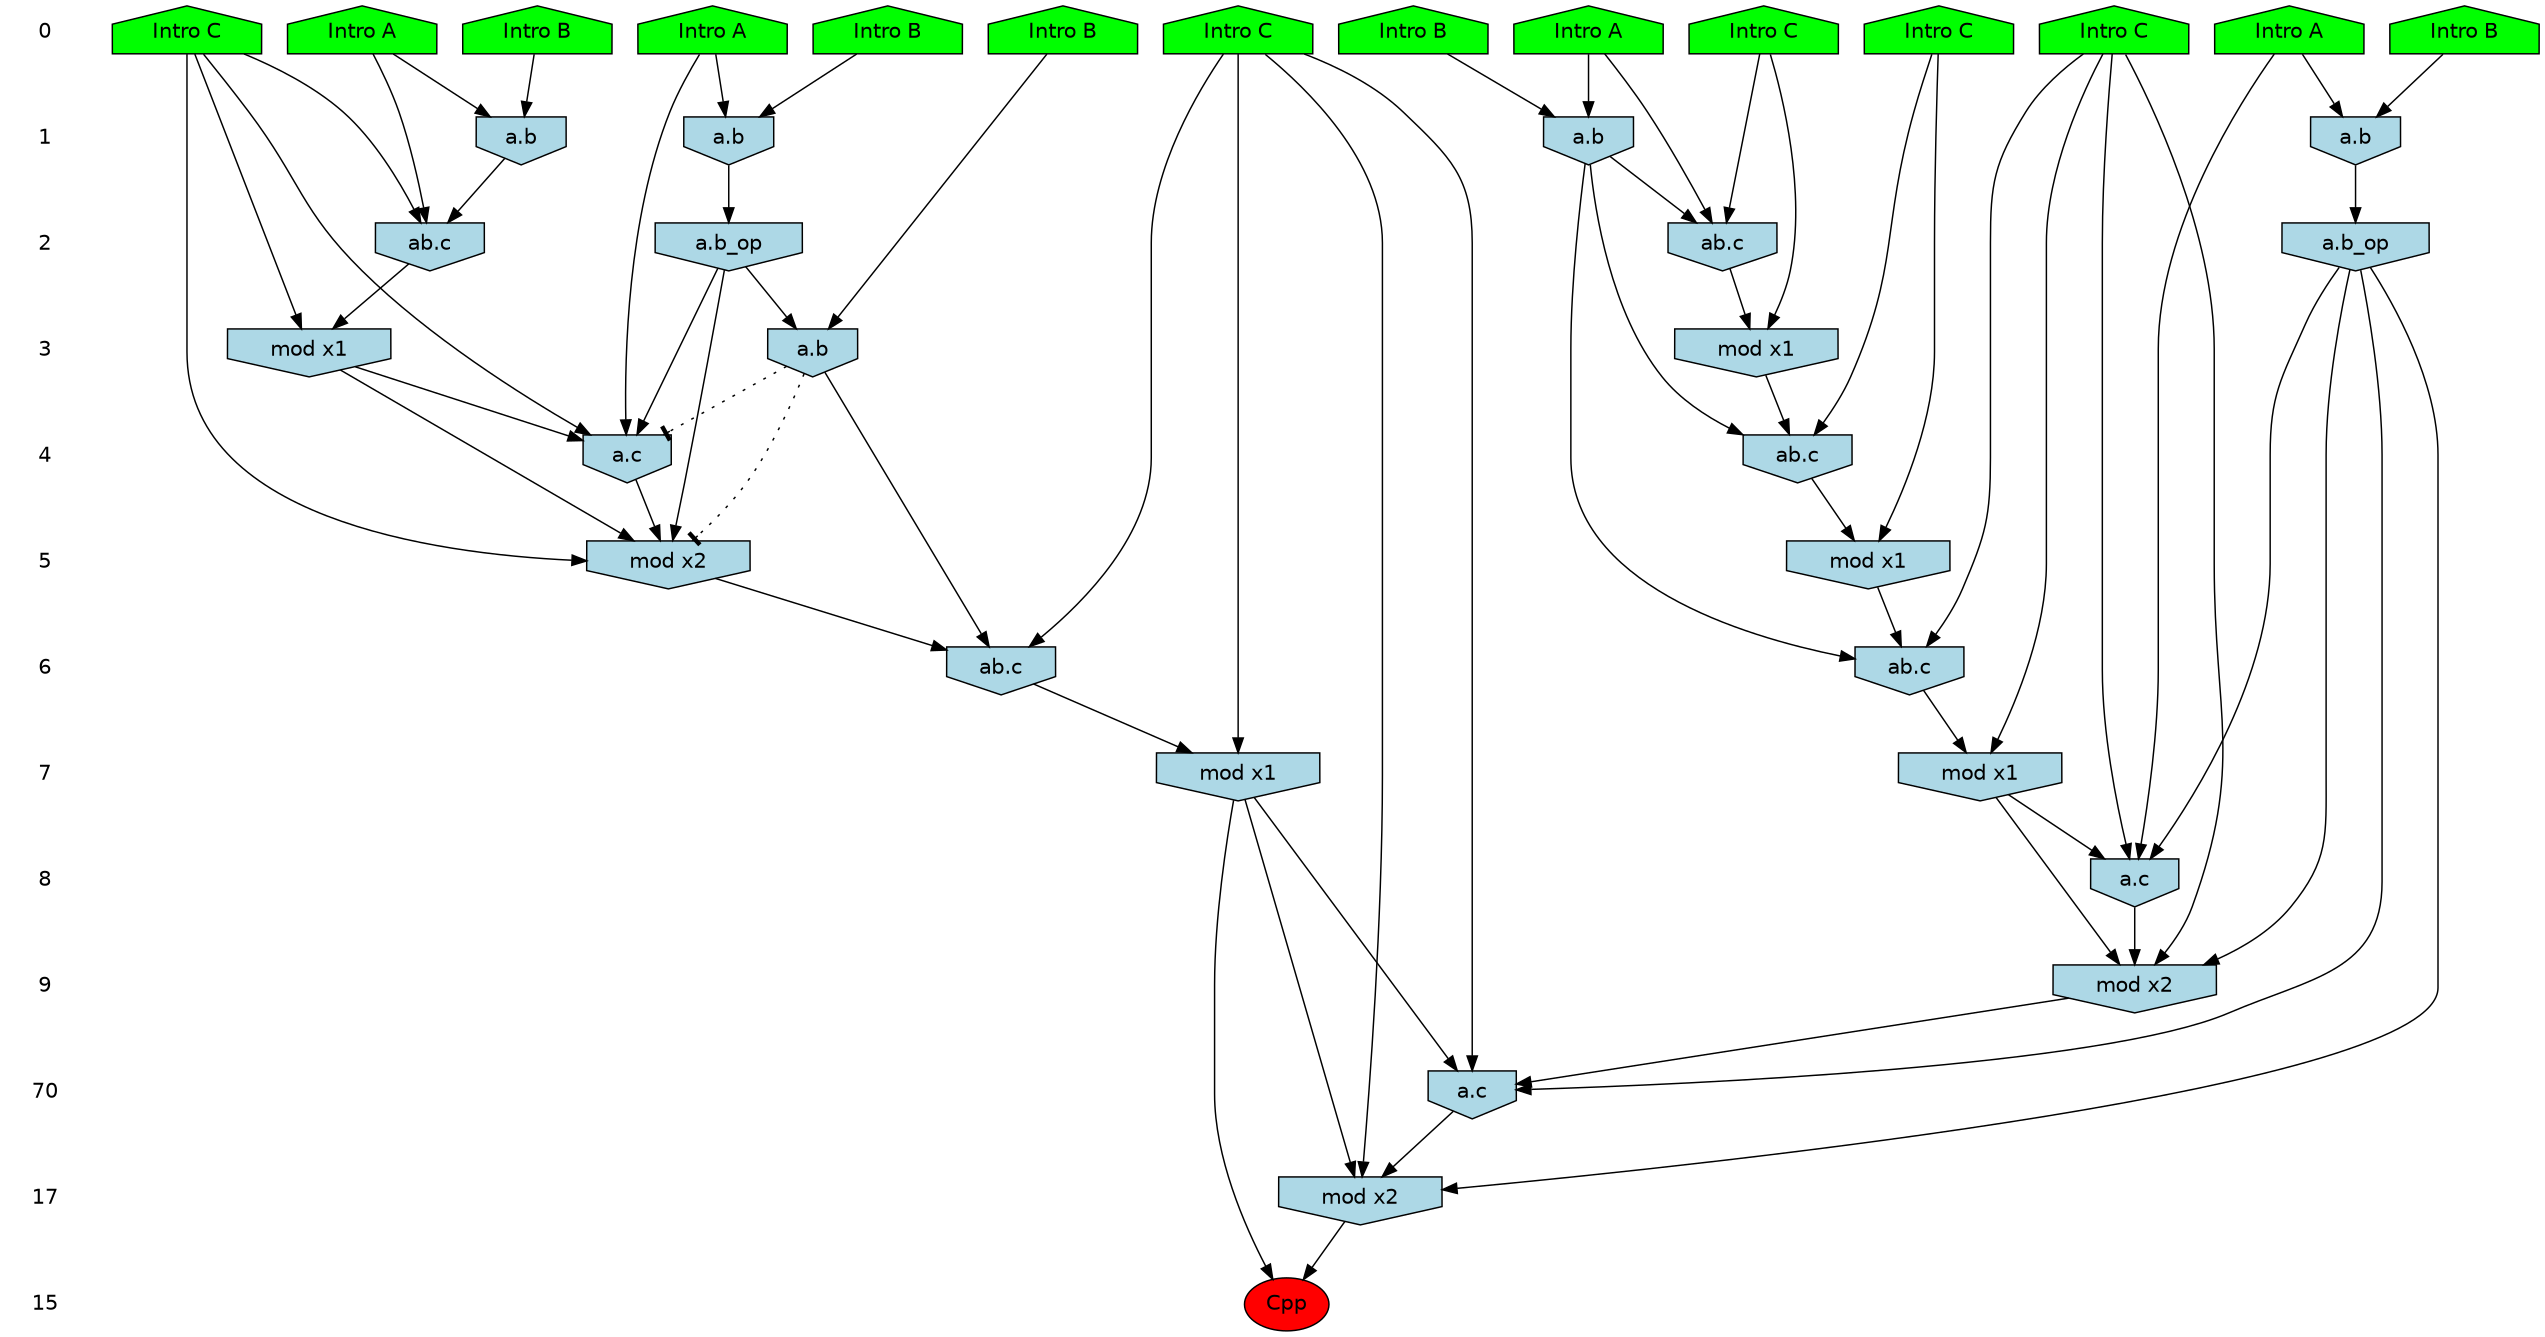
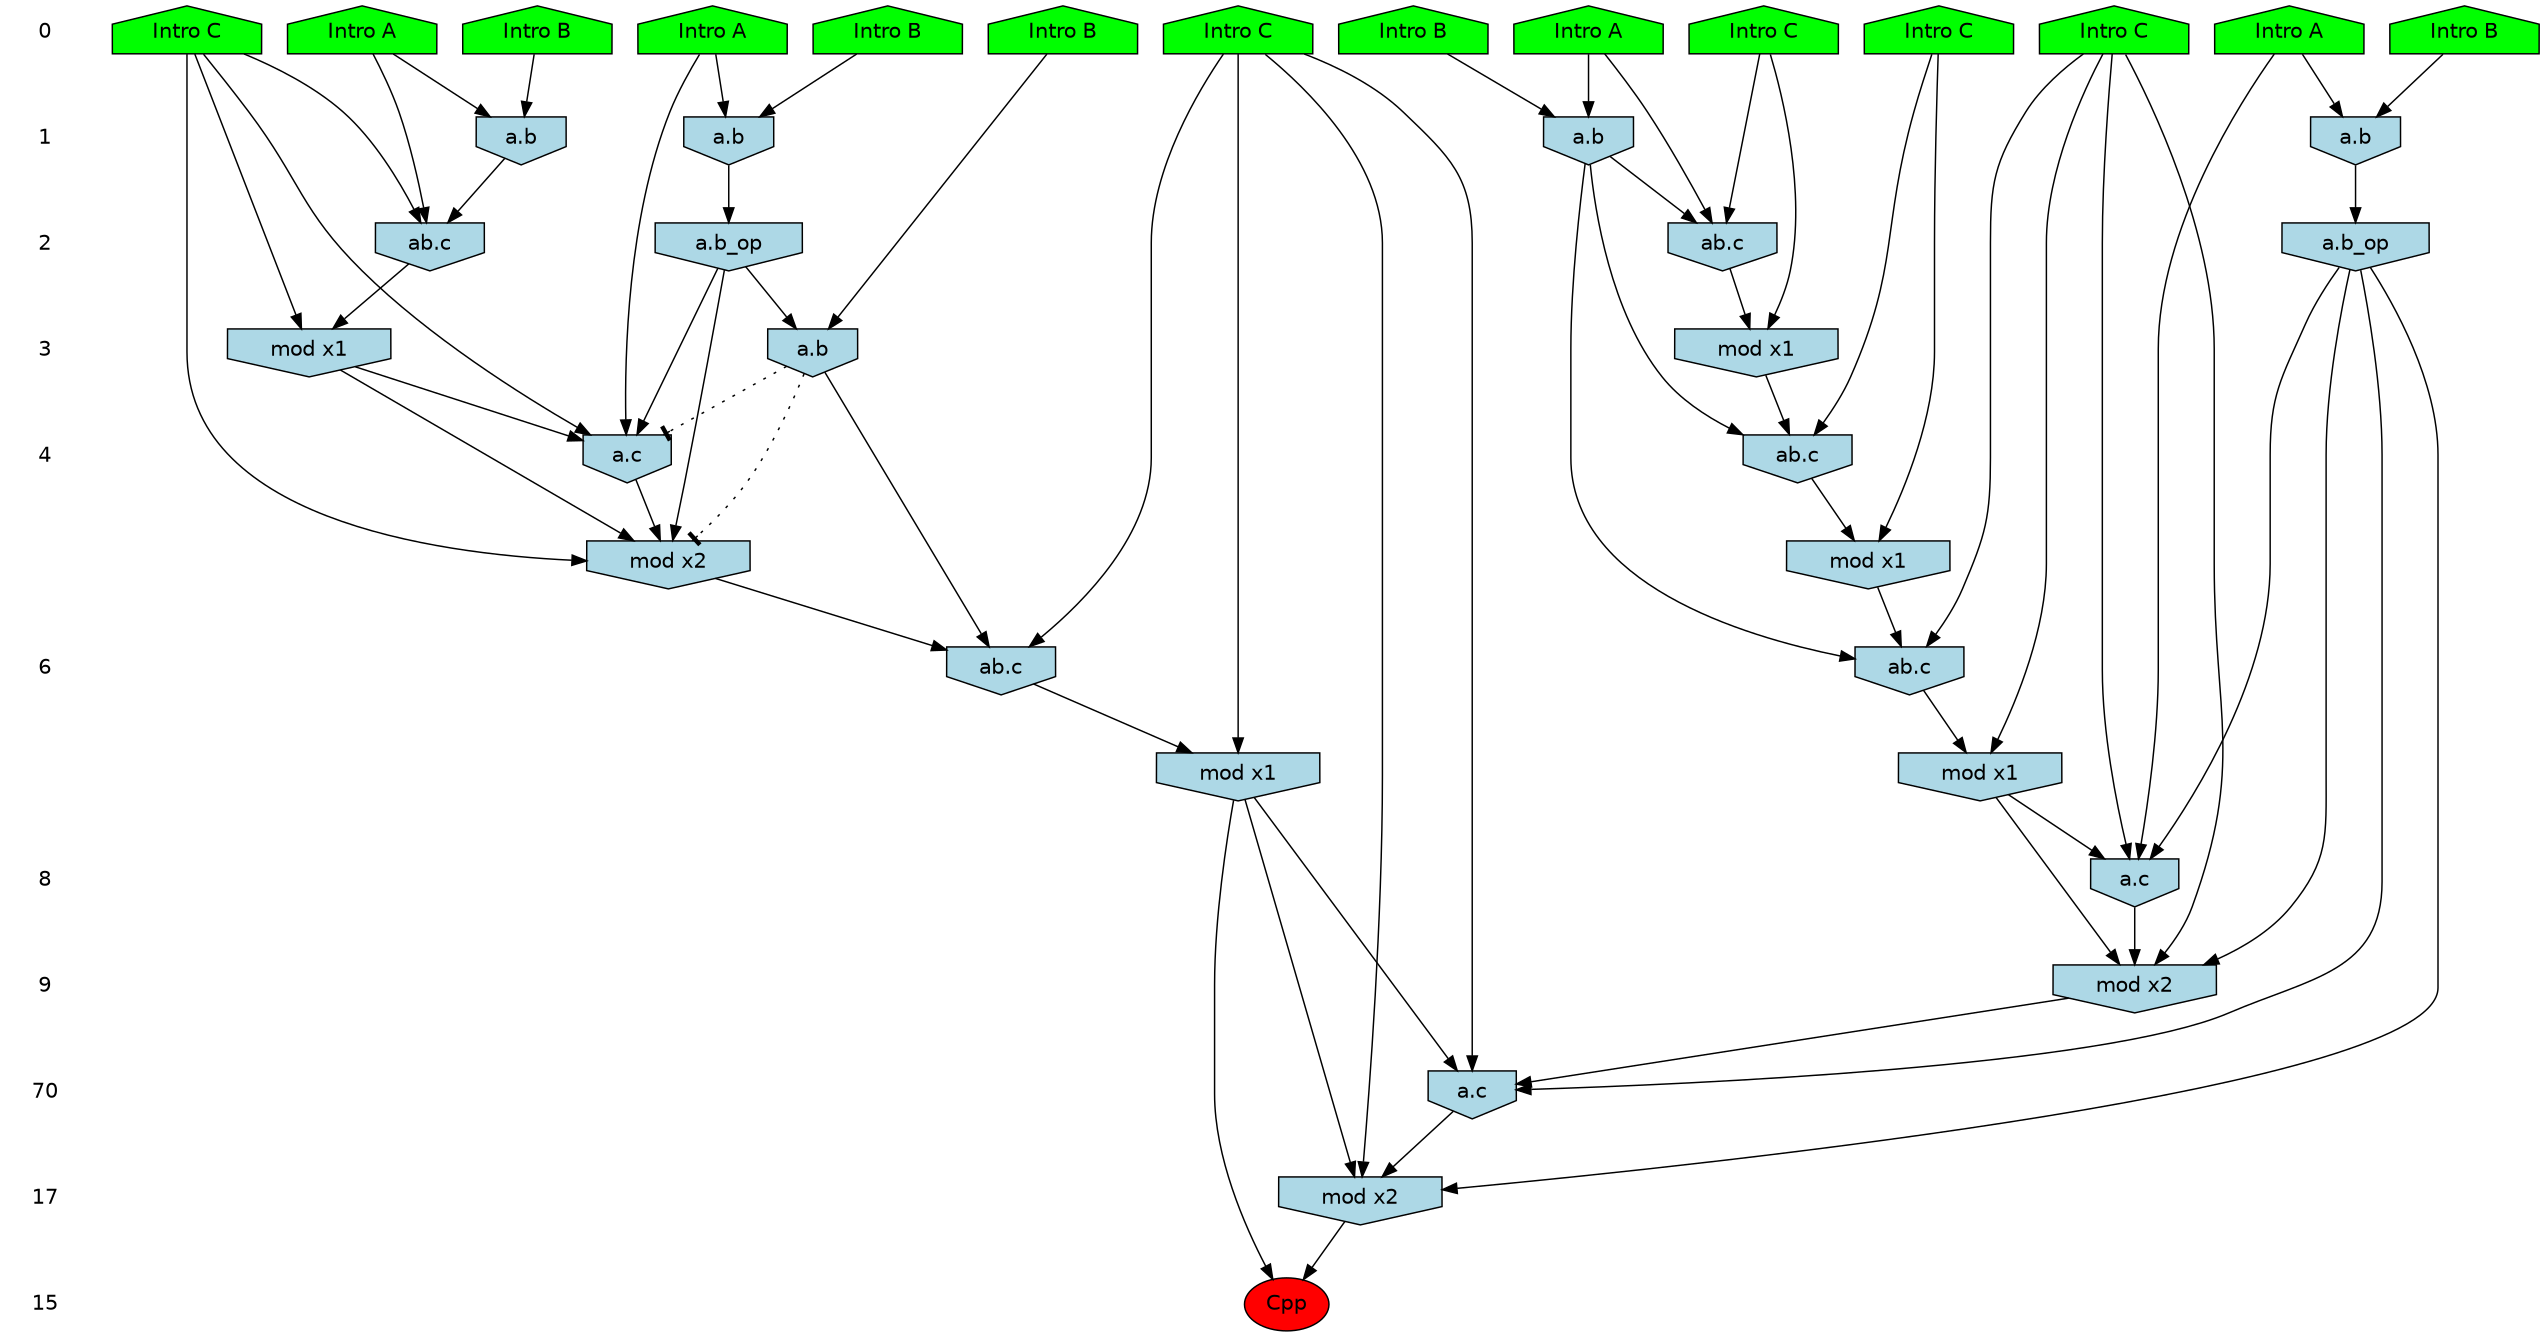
  digraph {
    fontname="DejaVu Sans"
    ranksep=.5
    node [fontname="DejaVu Sans" shape=invhouse fillcolor=lightblue style=filled]
    edge [fontname="DejaVu Sans"]
    0 [shape=plaintext fillcolor="" style=""]
    n2 [fillcolor=green label="Intro B" shape=house]
    n3 [fillcolor=green label="Intro B" shape=house]
    n4 [fillcolor=green label="Intro A" shape=house]
    n5 [fillcolor=green label="Intro A" shape=house]
    n6 [fillcolor=green label="Intro B" shape=house]
    n7 [fillcolor=green label="Intro A" shape=house]
    n8 [fillcolor=green label="Intro A" shape=house]
    n9 [fillcolor=green label="Intro B" shape=house]
    n10 [fillcolor=green label="Intro B" shape=house]
    n11 [fillcolor=green label="Intro C" shape=house]
    n12 [fillcolor=green label="Intro C" shape=house]
    n13 [fillcolor=green label="Intro C" shape=house]
    n14 [fillcolor=green label="Intro C" shape=house]
    n15 [fillcolor=green label="Intro C" shape=house]
    1 [shape=plaintext fillcolor="" style=""]
    n17 [label="a.b"]
    n18 [label="a.b"]
    n19 [label="a.b"]
    n20 [label="a.b"]
    2 [shape=plaintext fillcolor="" style=""]
    n22 [label="ab.c"]
    n23 [label="ab.c"]
    n24 [label="a.b_op"]
    n25 [label="a.b_op"]
    3 [shape=plaintext fillcolor="" style=""]
    n27 [label="mod x1"]
    n28 [label="mod x1"]
    n29 [label="a.b"]
    4 [shape=plaintext fillcolor="" style=""]
    n31 [label="a.c"]
    n32 [label="ab.c"]
-   5 [shape=plaintext fillcolor="" style=""]
    n34 [label="mod x2"]
    n35 [label="mod x1"]
    6 [shape=plaintext fillcolor="" style=""]
    n37 [label="ab.c"]
    n38 [label="ab.c"]
-   7 [shape=plaintext fillcolor="" style=""]
    n40 [label="mod x1"]
    n41 [label="mod x1"]
    8 [shape=plaintext fillcolor="" style=""]
    n43 [label="a.c"]
    9 [shape=plaintext fillcolor="" style=""]
    n45 [label="mod x2"]
    n46 [label=70 shape=plaintext fillcolor="" style=""]
    n47 [label="a.c"]
    n48 [label=17 shape=plaintext fillcolor="" style=""]
    n49 [label="mod x2"]
    n50 [label=15 shape=plaintext fillcolor="" style=""]
    n51 [fillcolor=red label=Cpp shape=""]
    subgraph sub_1 {
      rank=same
      0
      n2
      n3
      n4
      n5
      n6
      n7
      n8
      n9
      n10
      n11
      n12
      n13
      n14
      n15
    }
    subgraph sub_2 {
      rank=same
      1
      n17
      n18
      n19
      n20
    }
    subgraph sub_3 {
      rank=same
      2
      n22
      n23
      n24
      n25
    }
    subgraph sub_4 {
      rank=same
      3
      n27
      n28
      n29
    }
    subgraph sub_5 {
      rank=same
      4
      n31
      n32
    }
    subgraph sub_6 {
      rank=same
-     5
      n34
      n35
    }
    subgraph sub_7 {
      rank=same
      6
      n37
      n38
    }
    subgraph sub_8 {
      rank=same
-     7
      n40
      n41
    }
    subgraph sub_9 {
      rank=same
      8
      n43
    }
    subgraph sub_10 {
      rank=same
      9
      n45
    }
    subgraph sub_11 {
      rank=same
      n46
      n47
    }
    subgraph sub_12 {
      rank=same
      n48
      n49
    }
    subgraph sub_13 {
      rank=same
      n50
      n51
    }
    0 -> 1 [style=invis]
    n2 -> n19
    n3 -> n20
    n4 -> n18
    n4 -> n22
    n5 -> n17
    n5 -> n23
    n6 -> n18
    n7 -> n19
    n7 -> n31
    n8 -> n20
    n8 -> n43
    n9 -> n29
    n10 -> n17
    n11 -> n22
    n11 -> n27
    n11 -> n31
    n11 -> n34
    n12 -> n38
    n12 -> n41
    n12 -> n47
    n12 -> n49
    n13 -> n37
    n13 -> n40
    n13 -> n43
    n13 -> n45
    n14 -> n32
    n14 -> n35
    n15 -> n23
    n15 -> n28
    1 -> 2 [style=invis]
    n17 -> n23
    n17 -> n32
    n17 -> n37
    n18 -> n22
    n19 -> n24
    n20 -> n25
    2 -> 3 [style=invis]
    n22 -> n27
    n23 -> n28
    n24 -> n29
    n24 -> n31
    n24 -> n34
    n25 -> n43
    n25 -> n45
    n25 -> n47
    n25 -> n49
    3 -> 4 [style=invis]
    n27 -> n31
    n27 -> n34
    n28 -> n32
    n29 -> n31 [arrowhead=tee style=dotted]
    n29 -> n34 [arrowhead=tee style=dotted]
    n29 -> n38
-   4 -> 5 [style=invis]
    n31 -> n34
    n32 -> n35
-   5 -> 6 [style=invis]
    n34 -> n38
    n35 -> n37
-   6 -> 7 [style=invis]
    n37 -> n40
    n38 -> n41
-   7 -> 8 [style=invis]
    n40 -> n43
    n40 -> n45
    n41 -> n47
    n41 -> n49
    n41 -> n51
    8 -> 9 [style=invis]
    n43 -> n45
    9 -> n46 [style=invis]
    n45 -> n47
    n46 -> n48 [style=invis]
    n47 -> n49
    n48 -> n50 [style=invis]
    n49 -> n51
  }
